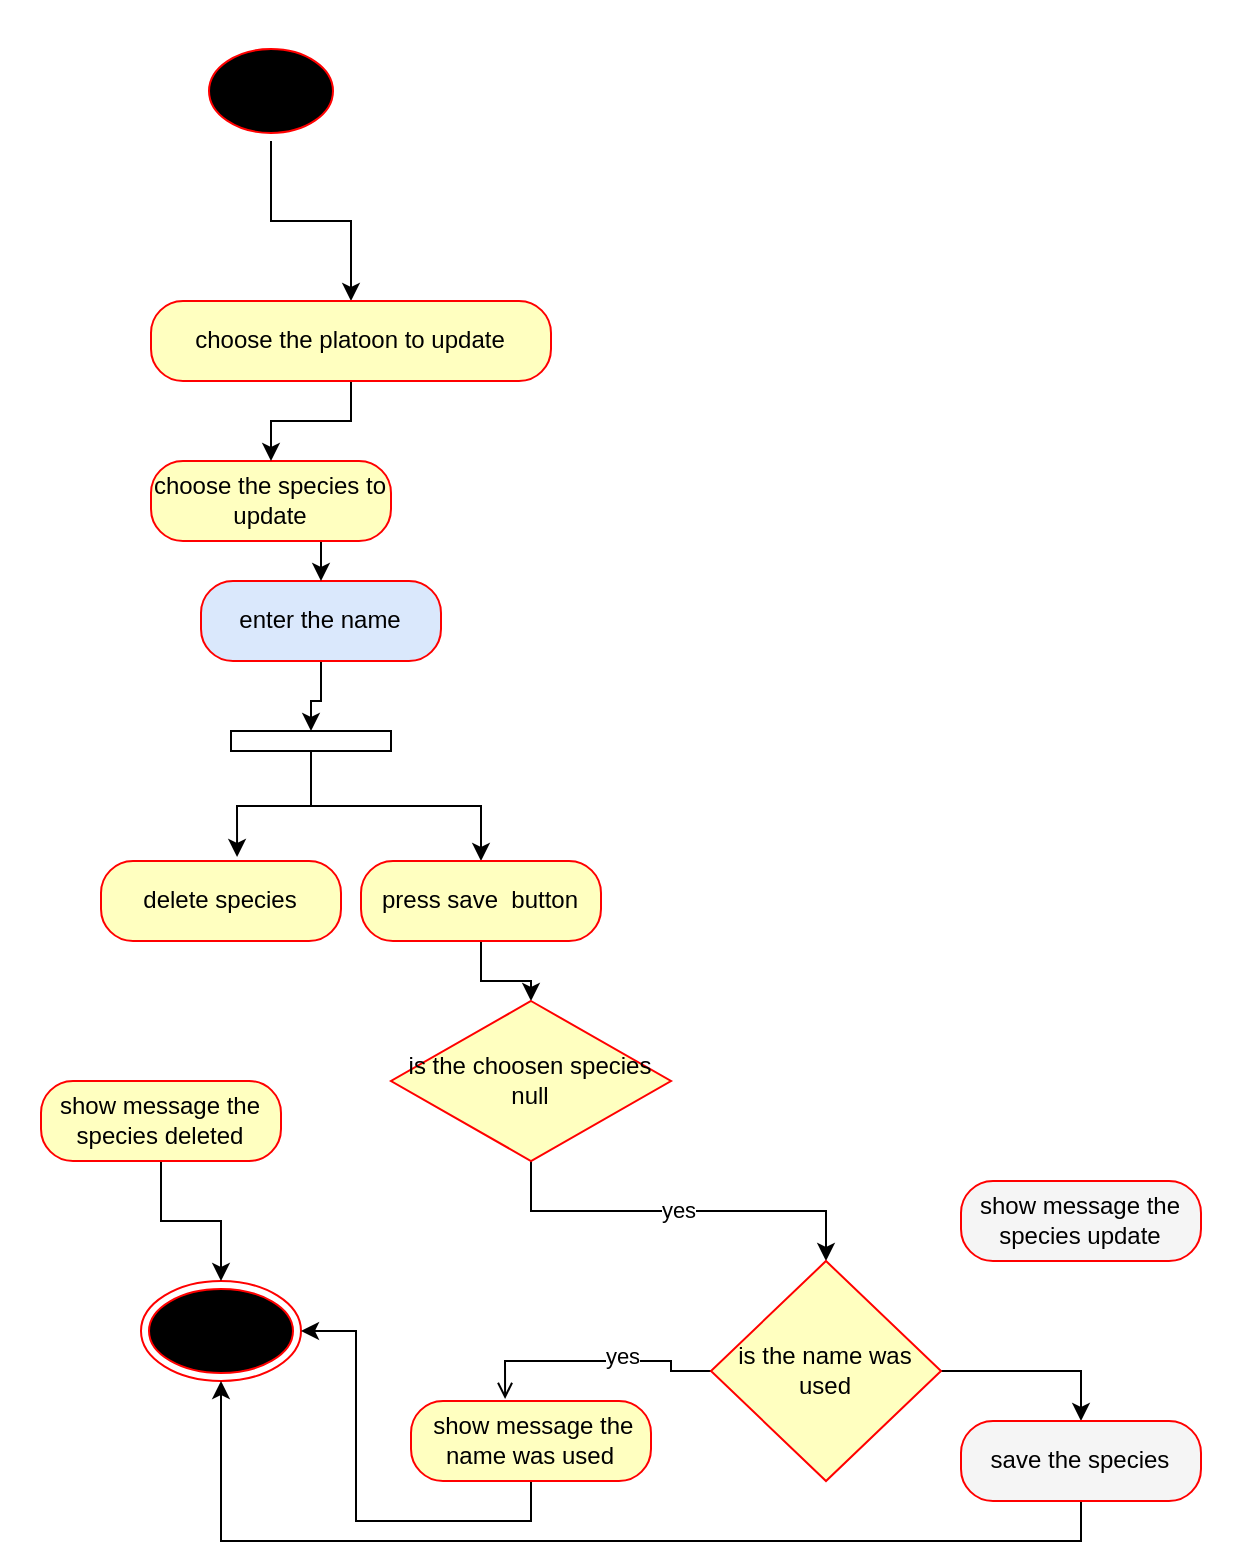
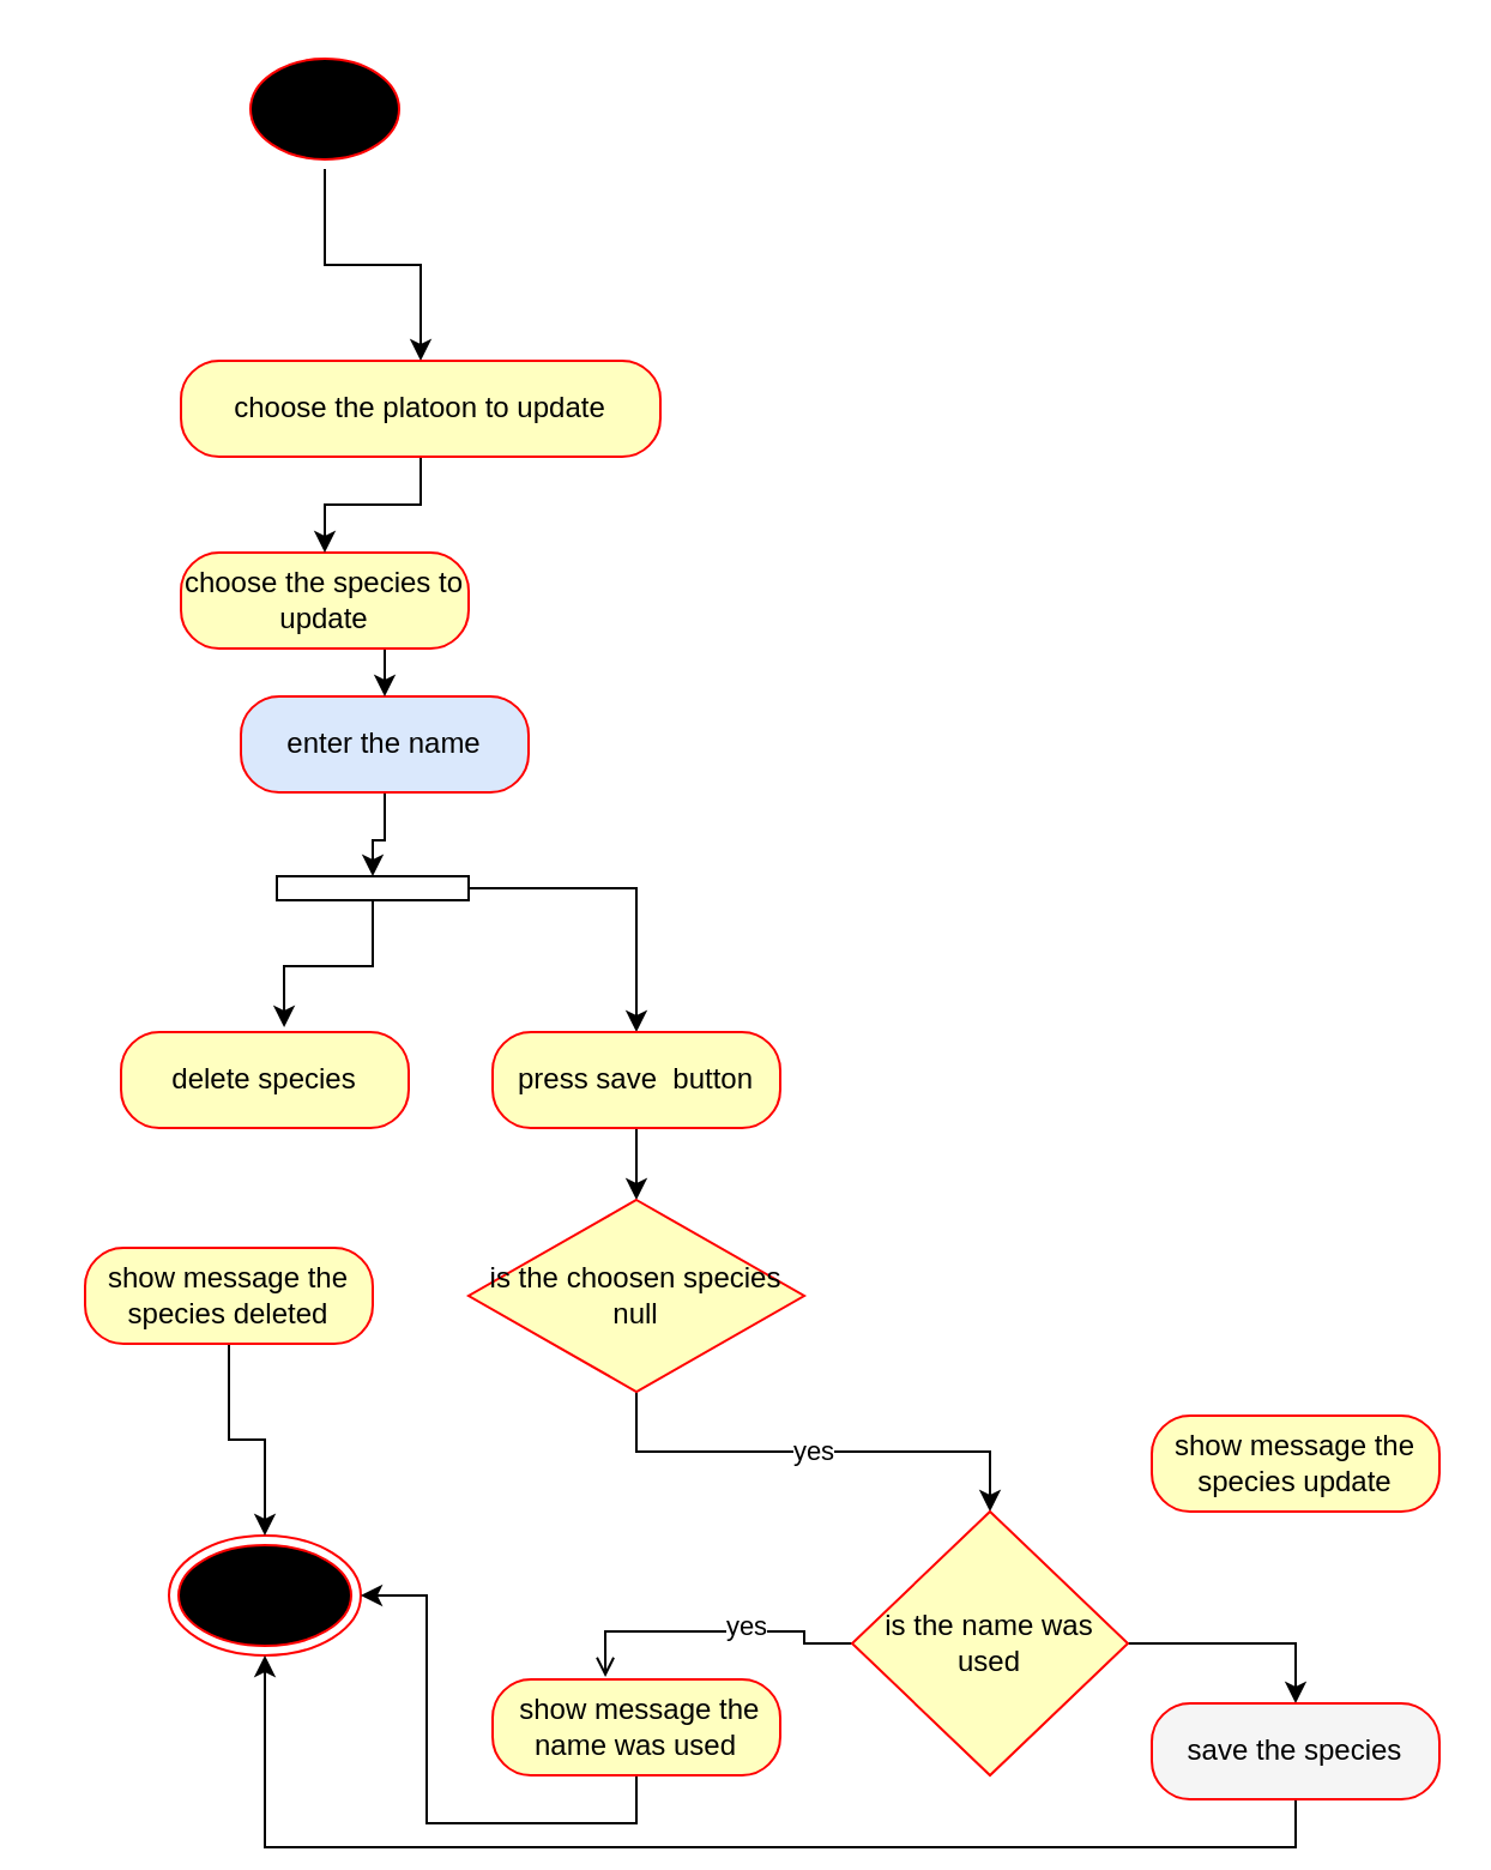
  <mxCell id="0" />
  <mxCell id="1" parent="0" />
  <mxCell id="2" style="edgeStyle=orthogonalEdgeStyle;rounded=0;orthogonalLoop=1;jettySize=auto;html=1;entryX=0.5;entryY=0;entryDx=0;entryDy=0;" edge="1" parent="1" source="3" target="29"><mxGeometry relative="1" as="geometry"><mxPoint x="135" y="110" as="targetPoint" /></mxGeometry></mxCell>
  <mxCell id="3" value="" style="ellipse;html=1;shape=startState;fillColor=#000000;strokeColor=#ff0000;" vertex="1" parent="1"><mxGeometry x="100" y="20" width="70" height="50" as="geometry" /></mxCell>
  <mxCell id="4" style="edgeStyle=orthogonalEdgeStyle;rounded=0;orthogonalLoop=1;jettySize=auto;html=1;entryX=0.567;entryY=-0.05;entryDx=0;entryDy=0;entryPerimeter=0;" edge="1" parent="1" source="6" target="7"><mxGeometry relative="1" as="geometry" /></mxCell>
  <mxCell id="5" style="edgeStyle=orthogonalEdgeStyle;rounded=0;orthogonalLoop=1;jettySize=auto;html=1;" edge="1" parent="1" source="6" target="9"><mxGeometry relative="1" as="geometry" /></mxCell>
  <mxCell id="6" value="" style="html=1;points=[];perimeter=orthogonalPerimeter;rotation=90;" vertex="1" parent="1"><mxGeometry x="150" y="330" width="10" height="80" as="geometry" /></mxCell>
  <mxCell id="7" value="delete species" style="rounded=1;whiteSpace=wrap;html=1;arcSize=40;fontColor=#000000;fillColor=#ffffc0;strokeColor=#ff0000;" vertex="1" parent="1"><mxGeometry x="50" y="430" width="120" height="40" as="geometry" /></mxCell>
  <mxCell id="8" value="" style="edgeStyle=orthogonalEdgeStyle;rounded=0;orthogonalLoop=1;jettySize=auto;html=1;" edge="1" parent="1" source="9" target="11"><mxGeometry relative="1" as="geometry" /></mxCell>
- <mxCell id="9" value="press save&amp;nbsp; button" style="rounded=1;whiteSpace=wrap;html=1;arcSize=40;fontColor=#000000;fillColor=#ffffc0;strokeColor=#ff0000;" vertex="1" parent="1"><mxGeometry x="180" y="430" width="120" height="40" as="geometry" /></mxCell>
+ <mxCell id="9" value="press save&amp;nbsp; button" style="rounded=1;whiteSpace=wrap;html=1;arcSize=40;fontColor=#000000;fillColor=#ffffc0;strokeColor=#ff0000;" vertex="1" parent="1"><mxGeometry x="205" y="430" width="120" height="40" as="geometry" /></mxCell>
  <mxCell id="10" value="yes" style="edgeStyle=orthogonalEdgeStyle;rounded=0;orthogonalLoop=1;jettySize=auto;html=1;exitX=0.5;exitY=1;exitDx=0;exitDy=0;entryX=0.5;entryY=0;entryDx=0;entryDy=0;" edge="1" parent="1" source="11" target="21"><mxGeometry relative="1" as="geometry"><mxPoint x="265" y="680" as="targetPoint" /></mxGeometry></mxCell>
  <mxCell id="11" value="is the choosen species null" style="rhombus;whiteSpace=wrap;html=1;fillColor=#ffffc0;strokeColor=#ff0000;" vertex="1" parent="1"><mxGeometry x="195" y="500" width="140" height="80" as="geometry" /></mxCell>
  <mxCell id="12" style="edgeStyle=orthogonalEdgeStyle;rounded=0;orthogonalLoop=1;jettySize=auto;html=1;exitX=0.5;exitY=1;exitDx=0;exitDy=0;" edge="1" parent="1" source="13" target="6"><mxGeometry relative="1" as="geometry" /></mxCell>
  <mxCell id="13" value="enter the name" style="rounded=1;whiteSpace=wrap;html=1;arcSize=40;fontColor=#000000;fillColor=#dae8fc;strokeColor=#ff0000;" vertex="1" parent="1"><mxGeometry x="100" y="290" width="120" height="40" as="geometry" /></mxCell>
  <mxCell id="14" value="" style="ellipse;html=1;shape=endState;fillColor=#000000;strokeColor=#ff0000;" vertex="1" parent="1"><mxGeometry x="70" y="640" width="80" height="50" as="geometry" /></mxCell>
  <mxCell id="15" style="edgeStyle=orthogonalEdgeStyle;rounded=0;orthogonalLoop=1;jettySize=auto;html=1;exitX=0.5;exitY=1;exitDx=0;exitDy=0;" edge="1" parent="1" source="16" target="14"><mxGeometry relative="1" as="geometry" /></mxCell>
- <mxCell id="16" value="show message the species deleted" style="rounded=1;whiteSpace=wrap;html=1;arcSize=40;fontColor=#000000;fillColor=#ffffc0;strokeColor=#ff0000;" vertex="1" parent="1"><mxGeometry x="20" y="540" width="120" height="40" as="geometry" /></mxCell>
- <mxCell id="17" value="show message the species update" style="rounded=1;whiteSpace=wrap;html=1;arcSize=40;fontColor=#000000;fillColor=#f5f5f5;strokeColor=#ff0000;" vertex="1" parent="1"><mxGeometry x="480" y="590" width="120" height="40" as="geometry" /></mxCell>
+ <mxCell id="16" value="show message the species deleted" style="rounded=1;whiteSpace=wrap;html=1;arcSize=40;fontColor=#000000;fillColor=#ffffc0;strokeColor=#ff0000;" vertex="1" parent="1"><mxGeometry x="35" y="520" width="120" height="40" as="geometry" /></mxCell>
+ <mxCell id="17" value="show message the species update" style="rounded=1;whiteSpace=wrap;html=1;arcSize=40;fontColor=#000000;fillColor=#ffffc0;strokeColor=#ff0000;" vertex="1" parent="1"><mxGeometry x="480" y="590" width="120" height="40" as="geometry" /></mxCell>
  <mxCell id="18" style="edgeStyle=orthogonalEdgeStyle;rounded=0;orthogonalLoop=1;jettySize=auto;html=1;exitX=0;exitY=0.5;exitDx=0;exitDy=0;entryX=0.392;entryY=-0.025;entryDx=0;entryDy=0;entryPerimeter=0;endArrow=open;" edge="1" parent="1" source="21" target="23"><mxGeometry relative="1" as="geometry" /></mxCell>
  <mxCell id="19" value="yes" style="edgeLabel;html=1;align=center;verticalAlign=middle;resizable=0;points=[];" vertex="1" connectable="0" parent="18"><mxGeometry x="-0.21" y="-3" relative="1" as="geometry"><mxPoint as="offset" /></mxGeometry></mxCell>
  <mxCell id="20" style="edgeStyle=orthogonalEdgeStyle;rounded=0;orthogonalLoop=1;jettySize=auto;html=1;exitX=1;exitY=0.5;exitDx=0;exitDy=0;entryX=0.5;entryY=0;entryDx=0;entryDy=0;" edge="1" parent="1" source="21" target="25"><mxGeometry relative="1" as="geometry" /></mxCell>
  <mxCell id="21" value="is the name was used" style="rhombus;whiteSpace=wrap;html=1;fillColor=#ffffc0;strokeColor=#ff0000;" vertex="1" parent="1"><mxGeometry x="355" y="630" width="115" height="110" as="geometry" /></mxCell>
  <mxCell id="22" style="edgeStyle=orthogonalEdgeStyle;rounded=0;orthogonalLoop=1;jettySize=auto;html=1;exitX=0.5;exitY=1;exitDx=0;exitDy=0;entryX=1;entryY=0.5;entryDx=0;entryDy=0;" edge="1" parent="1" source="23" target="14"><mxGeometry relative="1" as="geometry" /></mxCell>
  <mxCell id="23" value="&amp;nbsp;show message the name was used" style="rounded=1;whiteSpace=wrap;html=1;arcSize=40;fontColor=#000000;fillColor=#ffffc0;strokeColor=#ff0000;" vertex="1" parent="1"><mxGeometry x="205" y="700" width="120" height="40" as="geometry" /></mxCell>
  <mxCell id="24" style="edgeStyle=orthogonalEdgeStyle;rounded=0;orthogonalLoop=1;jettySize=auto;html=1;exitX=0.5;exitY=1;exitDx=0;exitDy=0;" edge="1" parent="1" source="25" target="14"><mxGeometry relative="1" as="geometry" /></mxCell>
  <mxCell id="25" value="save the species" style="rounded=1;whiteSpace=wrap;html=1;arcSize=40;fontColor=#000000;fillColor=#f5f5f5;strokeColor=#ff0000;" vertex="1" parent="1"><mxGeometry x="480" y="710" width="120" height="40" as="geometry" /></mxCell>
  <mxCell id="26" style="edgeStyle=orthogonalEdgeStyle;rounded=0;orthogonalLoop=1;jettySize=auto;html=1;exitX=0.5;exitY=1;exitDx=0;exitDy=0;entryX=0.5;entryY=0;entryDx=0;entryDy=0;" edge="1" parent="1" source="27" target="13"><mxGeometry relative="1" as="geometry" /></mxCell>
  <mxCell id="27" value="choose the species to update" style="rounded=1;whiteSpace=wrap;html=1;arcSize=40;fontColor=#000000;fillColor=#ffffc0;strokeColor=#ff0000;" vertex="1" parent="1"><mxGeometry x="75" y="230" width="120" height="40" as="geometry" /></mxCell>
  <mxCell id="28" style="edgeStyle=orthogonalEdgeStyle;rounded=0;orthogonalLoop=1;jettySize=auto;html=1;exitX=0.5;exitY=1;exitDx=0;exitDy=0;entryX=0.5;entryY=0;entryDx=0;entryDy=0;" edge="1" parent="1" source="29" target="27"><mxGeometry relative="1" as="geometry" /></mxCell>
  <mxCell id="29" value="choose the platoon to update" style="rounded=1;whiteSpace=wrap;html=1;arcSize=40;fontColor=#000000;fillColor=#ffffc0;strokeColor=#ff0000;" vertex="1" parent="1"><mxGeometry x="75" y="150" width="200" height="40" as="geometry" /></mxCell>
